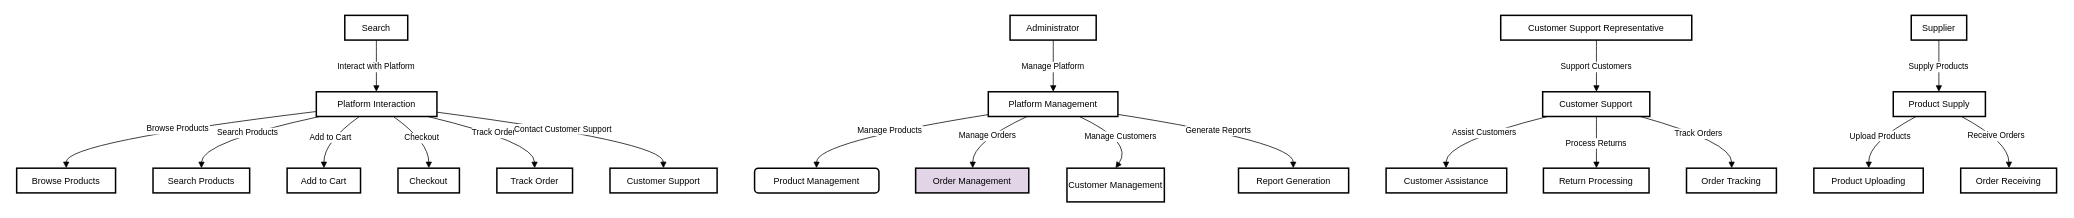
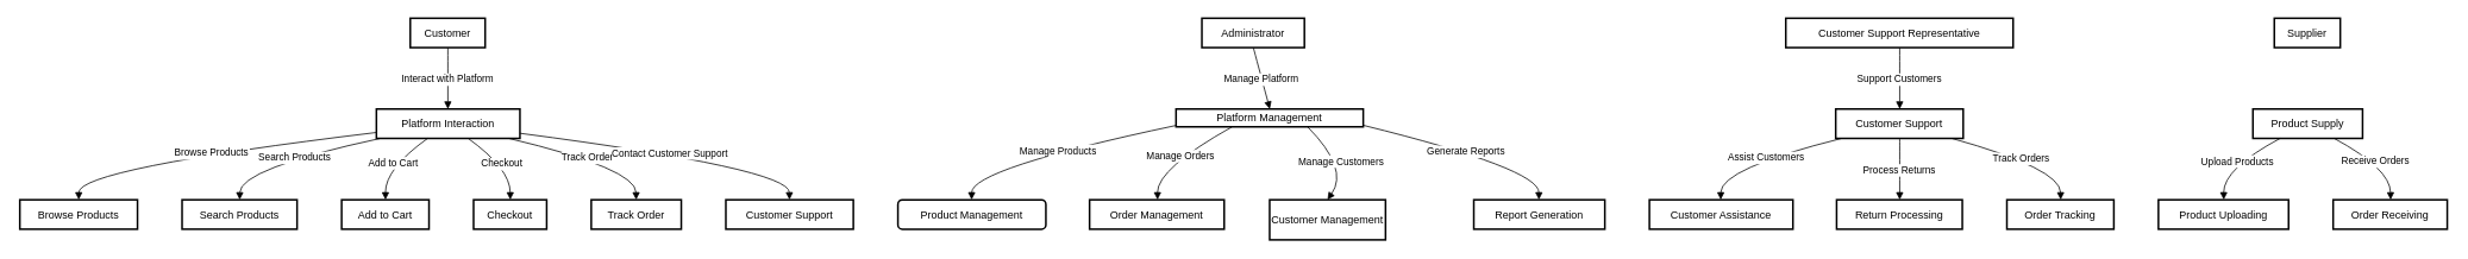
  <mxCell id="0" />
  <mxCell id="1" parent="0" />
- <mxCell id="2" value="Search" style="whiteSpace=wrap;strokeWidth=2;" vertex="1" parent="1"><mxGeometry x="458" y="20" width="84" height="33" as="geometry" /></mxCell>
+ <mxCell id="2" value="Customer" style="whiteSpace=wrap;strokeWidth=2;" vertex="1" parent="1"><mxGeometry x="458" y="20" width="84" height="33" as="geometry" /></mxCell>
  <mxCell id="3" value="Platform Interaction" style="whiteSpace=wrap;strokeWidth=2;" vertex="1" parent="1"><mxGeometry x="420" y="122" width="161" height="33" as="geometry" /></mxCell>
  <mxCell id="4" value="Browse Products" style="whiteSpace=wrap;strokeWidth=2;" vertex="1" parent="1"><mxGeometry x="20" y="224" width="132" height="33" as="geometry" /></mxCell>
  <mxCell id="5" value="Search Products" style="whiteSpace=wrap;strokeWidth=2;" vertex="1" parent="1"><mxGeometry x="202" y="224" width="129" height="33" as="geometry" /></mxCell>
  <mxCell id="6" value="Add to Cart" style="whiteSpace=wrap;strokeWidth=2;" vertex="1" parent="1"><mxGeometry x="381" y="224" width="98" height="33" as="geometry" /></mxCell>
  <mxCell id="7" value="Checkout" style="whiteSpace=wrap;strokeWidth=2;" vertex="1" parent="1"><mxGeometry x="529" y="224" width="82" height="33" as="geometry" /></mxCell>
  <mxCell id="8" value="Track Order" style="whiteSpace=wrap;strokeWidth=2;" vertex="1" parent="1"><mxGeometry x="661" y="224" width="101" height="33" as="geometry" /></mxCell>
  <mxCell id="9" value="Customer Support" style="whiteSpace=wrap;strokeWidth=2;" vertex="1" parent="1"><mxGeometry x="812" y="224" width="143" height="33" as="geometry" /></mxCell>
  <mxCell id="10" value="Administrator" style="whiteSpace=wrap;strokeWidth=2;" vertex="1" parent="1"><mxGeometry x="1346" y="20" width="115" height="33" as="geometry" /></mxCell>
- <mxCell id="11" value="Platform Management" style="whiteSpace=wrap;strokeWidth=2;" vertex="1" parent="1"><mxGeometry x="1317" y="122" width="173" height="33" as="geometry" /></mxCell>
+ <mxCell id="11" value="Platform Management" style="whiteSpace=wrap;strokeWidth=2;" vertex="1" parent="1"><mxGeometry x="1317" y="122" width="210" height="20" as="geometry" /></mxCell>
  <mxCell id="12" value="Product Management" style="whiteSpace=wrap;strokeWidth=2;rounded=1;" vertex="1" parent="1"><mxGeometry x="1005" y="224" width="166" height="33" as="geometry" /></mxCell>
- <mxCell id="13" value="Order Management" style="whiteSpace=wrap;strokeWidth=2;fillColor=#e1d5e7;" vertex="1" parent="1"><mxGeometry x="1220" y="224" width="151" height="33" as="geometry" /></mxCell>
+ <mxCell id="13" value="Order Management" style="whiteSpace=wrap;strokeWidth=2;" vertex="1" parent="1"><mxGeometry x="1220" y="224" width="151" height="33" as="geometry" /></mxCell>
  <mxCell id="14" value="Customer Management" style="whiteSpace=wrap;strokeWidth=2;" vertex="1" parent="1"><mxGeometry x="1422" y="224" width="130" height="45" as="geometry" /></mxCell>
  <mxCell id="15" value="Report Generation" style="whiteSpace=wrap;strokeWidth=2;" vertex="1" parent="1"><mxGeometry x="1651" y="224" width="147" height="33" as="geometry" /></mxCell>
  <mxCell id="16" value="Customer Support Representative" style="whiteSpace=wrap;strokeWidth=2;" vertex="1" parent="1"><mxGeometry x="2001" y="20" width="255" height="33" as="geometry" /></mxCell>
  <mxCell id="17" value="Customer Support" style="whiteSpace=wrap;strokeWidth=2;" vertex="1" parent="1"><mxGeometry x="2057" y="122" width="143" height="33" as="geometry" /></mxCell>
  <mxCell id="18" value="Customer Assistance" style="whiteSpace=wrap;strokeWidth=2;" vertex="1" parent="1"><mxGeometry x="1848" y="224" width="161" height="33" as="geometry" /></mxCell>
  <mxCell id="19" value="Return Processing" style="whiteSpace=wrap;strokeWidth=2;" vertex="1" parent="1"><mxGeometry x="2058" y="224" width="141" height="33" as="geometry" /></mxCell>
  <mxCell id="20" value="Order Tracking" style="whiteSpace=wrap;strokeWidth=2;" vertex="1" parent="1"><mxGeometry x="2249" y="224" width="120" height="33" as="geometry" /></mxCell>
  <mxCell id="21" value="Supplier" style="whiteSpace=wrap;strokeWidth=2;" vertex="1" parent="1"><mxGeometry x="2549" y="20" width="74" height="33" as="geometry" /></mxCell>
  <mxCell id="22" value="Product Supply" style="whiteSpace=wrap;strokeWidth=2;" vertex="1" parent="1"><mxGeometry x="2525" y="122" width="123" height="33" as="geometry" /></mxCell>
  <mxCell id="23" value="Product Uploading" style="whiteSpace=wrap;strokeWidth=2;" vertex="1" parent="1"><mxGeometry x="2419" y="224" width="146" height="33" as="geometry" /></mxCell>
  <mxCell id="24" value="Order Receiving" style="whiteSpace=wrap;strokeWidth=2;" vertex="1" parent="1"><mxGeometry x="2615" y="224" width="128" height="33" as="geometry" /></mxCell>
  <mxCell id="25" value="Interact with Platform" style="curved=1;startArrow=none;endArrow=block;exitX=0.502;exitY=1.012;entryX=0.498;entryY=-0.006;rounded=0;" edge="1" parent="1" source="2" target="3"><mxGeometry relative="1" as="geometry"><Array as="points" /></mxGeometry></mxCell>
  <mxCell id="26" value="Browse Products" style="curved=1;startArrow=none;endArrow=block;exitX=-0.003;exitY=0.8;entryX=0.501;entryY=-0.012;rounded=0;" edge="1" parent="1" source="3" target="4"><mxGeometry relative="1" as="geometry"><Array as="points"><mxPoint x="86" y="189" /></Array></mxGeometry></mxCell>
  <mxCell id="27" value="Search Products" style="curved=1;startArrow=none;endArrow=block;exitX=0.022;exitY=1.006;entryX=0.501;entryY=-0.012;rounded=0;" edge="1" parent="1" source="3" target="5"><mxGeometry relative="1" as="geometry"><Array as="points"><mxPoint x="267" y="189" /></Array></mxGeometry></mxCell>
  <mxCell id="28" value="Add to Cart" style="curved=1;startArrow=none;endArrow=block;exitX=0.355;exitY=1.006;entryX=0.502;entryY=-0.012;rounded=0;" edge="1" parent="1" source="3" target="6"><mxGeometry relative="1" as="geometry"><Array as="points"><mxPoint x="430" y="189" /></Array></mxGeometry></mxCell>
  <mxCell id="29" value="Checkout" style="curved=1;startArrow=none;endArrow=block;exitX=0.641;exitY=1.006;entryX=0.502;entryY=-0.012;rounded=0;" edge="1" parent="1" source="3" target="7"><mxGeometry relative="1" as="geometry"><Array as="points"><mxPoint x="570" y="189" /></Array></mxGeometry></mxCell>
  <mxCell id="30" value="Track Order" style="curved=1;startArrow=none;endArrow=block;exitX=0.928;exitY=1.006;entryX=0.499;entryY=-0.012;rounded=0;" edge="1" parent="1" source="3" target="8"><mxGeometry relative="1" as="geometry"><Array as="points"><mxPoint x="711" y="189" /></Array></mxGeometry></mxCell>
  <mxCell id="31" value="Contact Customer Support" style="curved=1;startArrow=none;endArrow=block;exitX=0.999;exitY=0.825;entryX=0.499;entryY=-0.012;rounded=0;" edge="1" parent="1" source="3" target="9"><mxGeometry relative="1" as="geometry"><Array as="points"><mxPoint x="883" y="189" /></Array></mxGeometry></mxCell>
  <mxCell id="32" value="Manage Platform" style="curved=1;startArrow=none;endArrow=block;exitX=0.502;exitY=1.012;entryX=0.501;entryY=-0.006;rounded=0;" edge="1" parent="1" source="10" target="11"><mxGeometry relative="1" as="geometry"><Array as="points" /></mxGeometry></mxCell>
  <mxCell id="33" value="Manage Products" style="curved=1;startArrow=none;endArrow=block;exitX=0.001;exitY=0.922;entryX=0.498;entryY=-0.012;rounded=0;" edge="1" parent="1" source="11" target="12"><mxGeometry relative="1" as="geometry"><Array as="points"><mxPoint x="1088" y="189" /></Array></mxGeometry></mxCell>
  <mxCell id="34" value="Manage Orders" style="curved=1;startArrow=none;endArrow=block;exitX=0.297;exitY=1.006;entryX=0.505;entryY=-0.012;rounded=0;" edge="1" parent="1" source="11" target="13"><mxGeometry relative="1" as="geometry"><Array as="points"><mxPoint x="1296" y="189" /></Array></mxGeometry></mxCell>
  <mxCell id="35" value="Manage Customers" style="curved=1;startArrow=none;endArrow=block;exitX=0.705;exitY=1.006;entryX=0.499;entryY=-0.012;rounded=0;" edge="1" parent="1" source="11" target="14"><mxGeometry relative="1" as="geometry"><Array as="points"><mxPoint x="1511" y="189" /></Array></mxGeometry></mxCell>
  <mxCell id="36" value="Generate Reports" style="curved=1;startArrow=none;endArrow=block;exitX=1.001;exitY=0.916;entryX=0.497;entryY=-0.012;rounded=0;" edge="1" parent="1" source="11" target="15"><mxGeometry relative="1" as="geometry"><Array as="points"><mxPoint x="1724" y="189" /></Array></mxGeometry></mxCell>
  <mxCell id="37" value="Support Customers" style="curved=1;startArrow=none;endArrow=block;exitX=0.501;exitY=1.012;entryX=0.502;entryY=-0.006;rounded=0;" edge="1" parent="1" source="16" target="17"><mxGeometry relative="1" as="geometry"><Array as="points" /></mxGeometry></mxCell>
  <mxCell id="38" value="Assist Customers" style="curved=1;startArrow=none;endArrow=block;exitX=0.041;exitY=1.006;entryX=0.497;entryY=-0.012;rounded=0;" edge="1" parent="1" source="17" target="18"><mxGeometry relative="1" as="geometry"><Array as="points"><mxPoint x="1928" y="189" /></Array></mxGeometry></mxCell>
  <mxCell id="39" value="Process Returns" style="curved=1;startArrow=none;endArrow=block;exitX=0.502;exitY=1.006;entryX=0.502;entryY=-0.012;rounded=0;" edge="1" parent="1" source="17" target="19"><mxGeometry relative="1" as="geometry"><Array as="points" /></mxGeometry></mxCell>
  <mxCell id="40" value="Track Orders" style="curved=1;startArrow=none;endArrow=block;exitX=0.916;exitY=1.006;entryX=0.503;entryY=-0.012;rounded=0;" edge="1" parent="1" source="17" target="20"><mxGeometry relative="1" as="geometry"><Array as="points"><mxPoint x="2309" y="189" /></Array></mxGeometry></mxCell>
- <mxCell id="41" value="Supply Products" style="curved=1;startArrow=none;endArrow=block;exitX=0.498;exitY=1.012;entryX=0.495;entryY=-0.006;rounded=0;" edge="1" parent="1" source="21" target="22"><mxGeometry relative="1" as="geometry"><Array as="points" /></mxGeometry></mxCell>
  <mxCell id="42" value="Upload Products" style="curved=1;startArrow=none;endArrow=block;exitX=0.245;exitY=1.006;entryX=0.502;entryY=-0.012;rounded=0;" edge="1" parent="1" source="22" target="23"><mxGeometry relative="1" as="geometry"><Array as="points"><mxPoint x="2492" y="189" /></Array></mxGeometry></mxCell>
  <mxCell id="43" value="Receive Orders" style="curved=1;startArrow=none;endArrow=block;exitX=0.744;exitY=1.006;entryX=0.504;entryY=-0.012;rounded=0;" edge="1" parent="1" source="22" target="24"><mxGeometry relative="1" as="geometry"><Array as="points"><mxPoint x="2679" y="189" /></Array></mxGeometry></mxCell>
